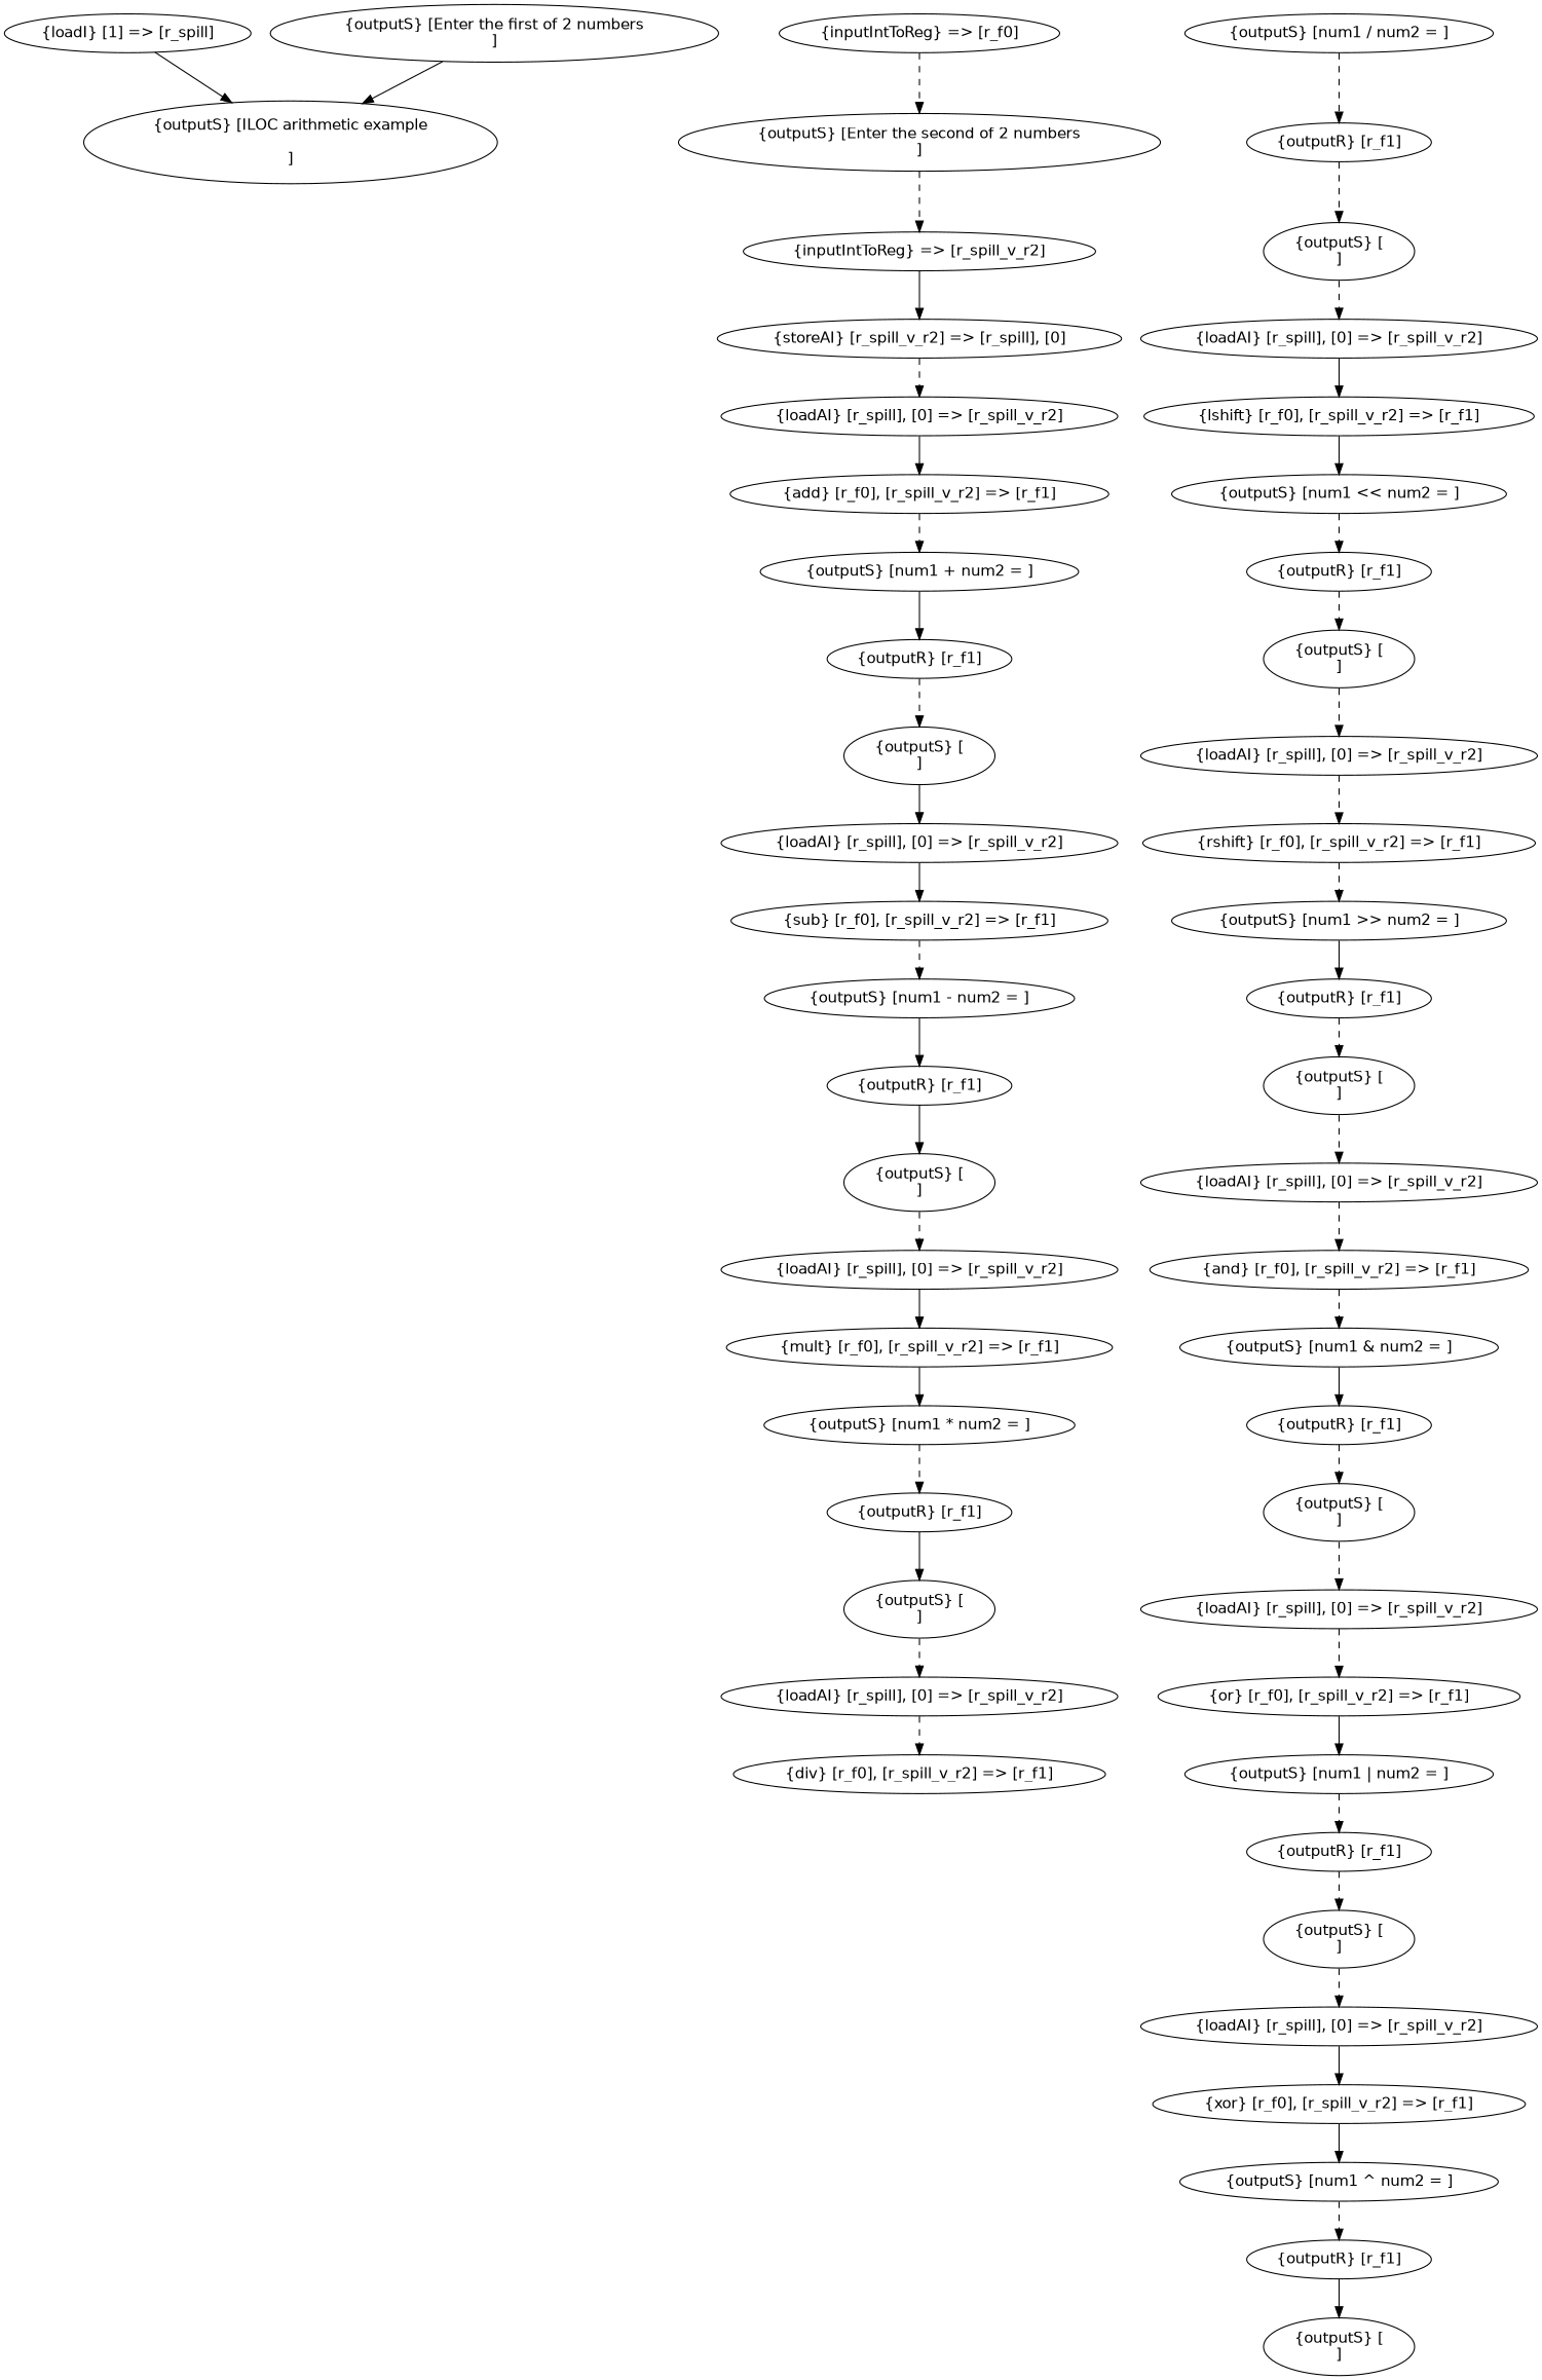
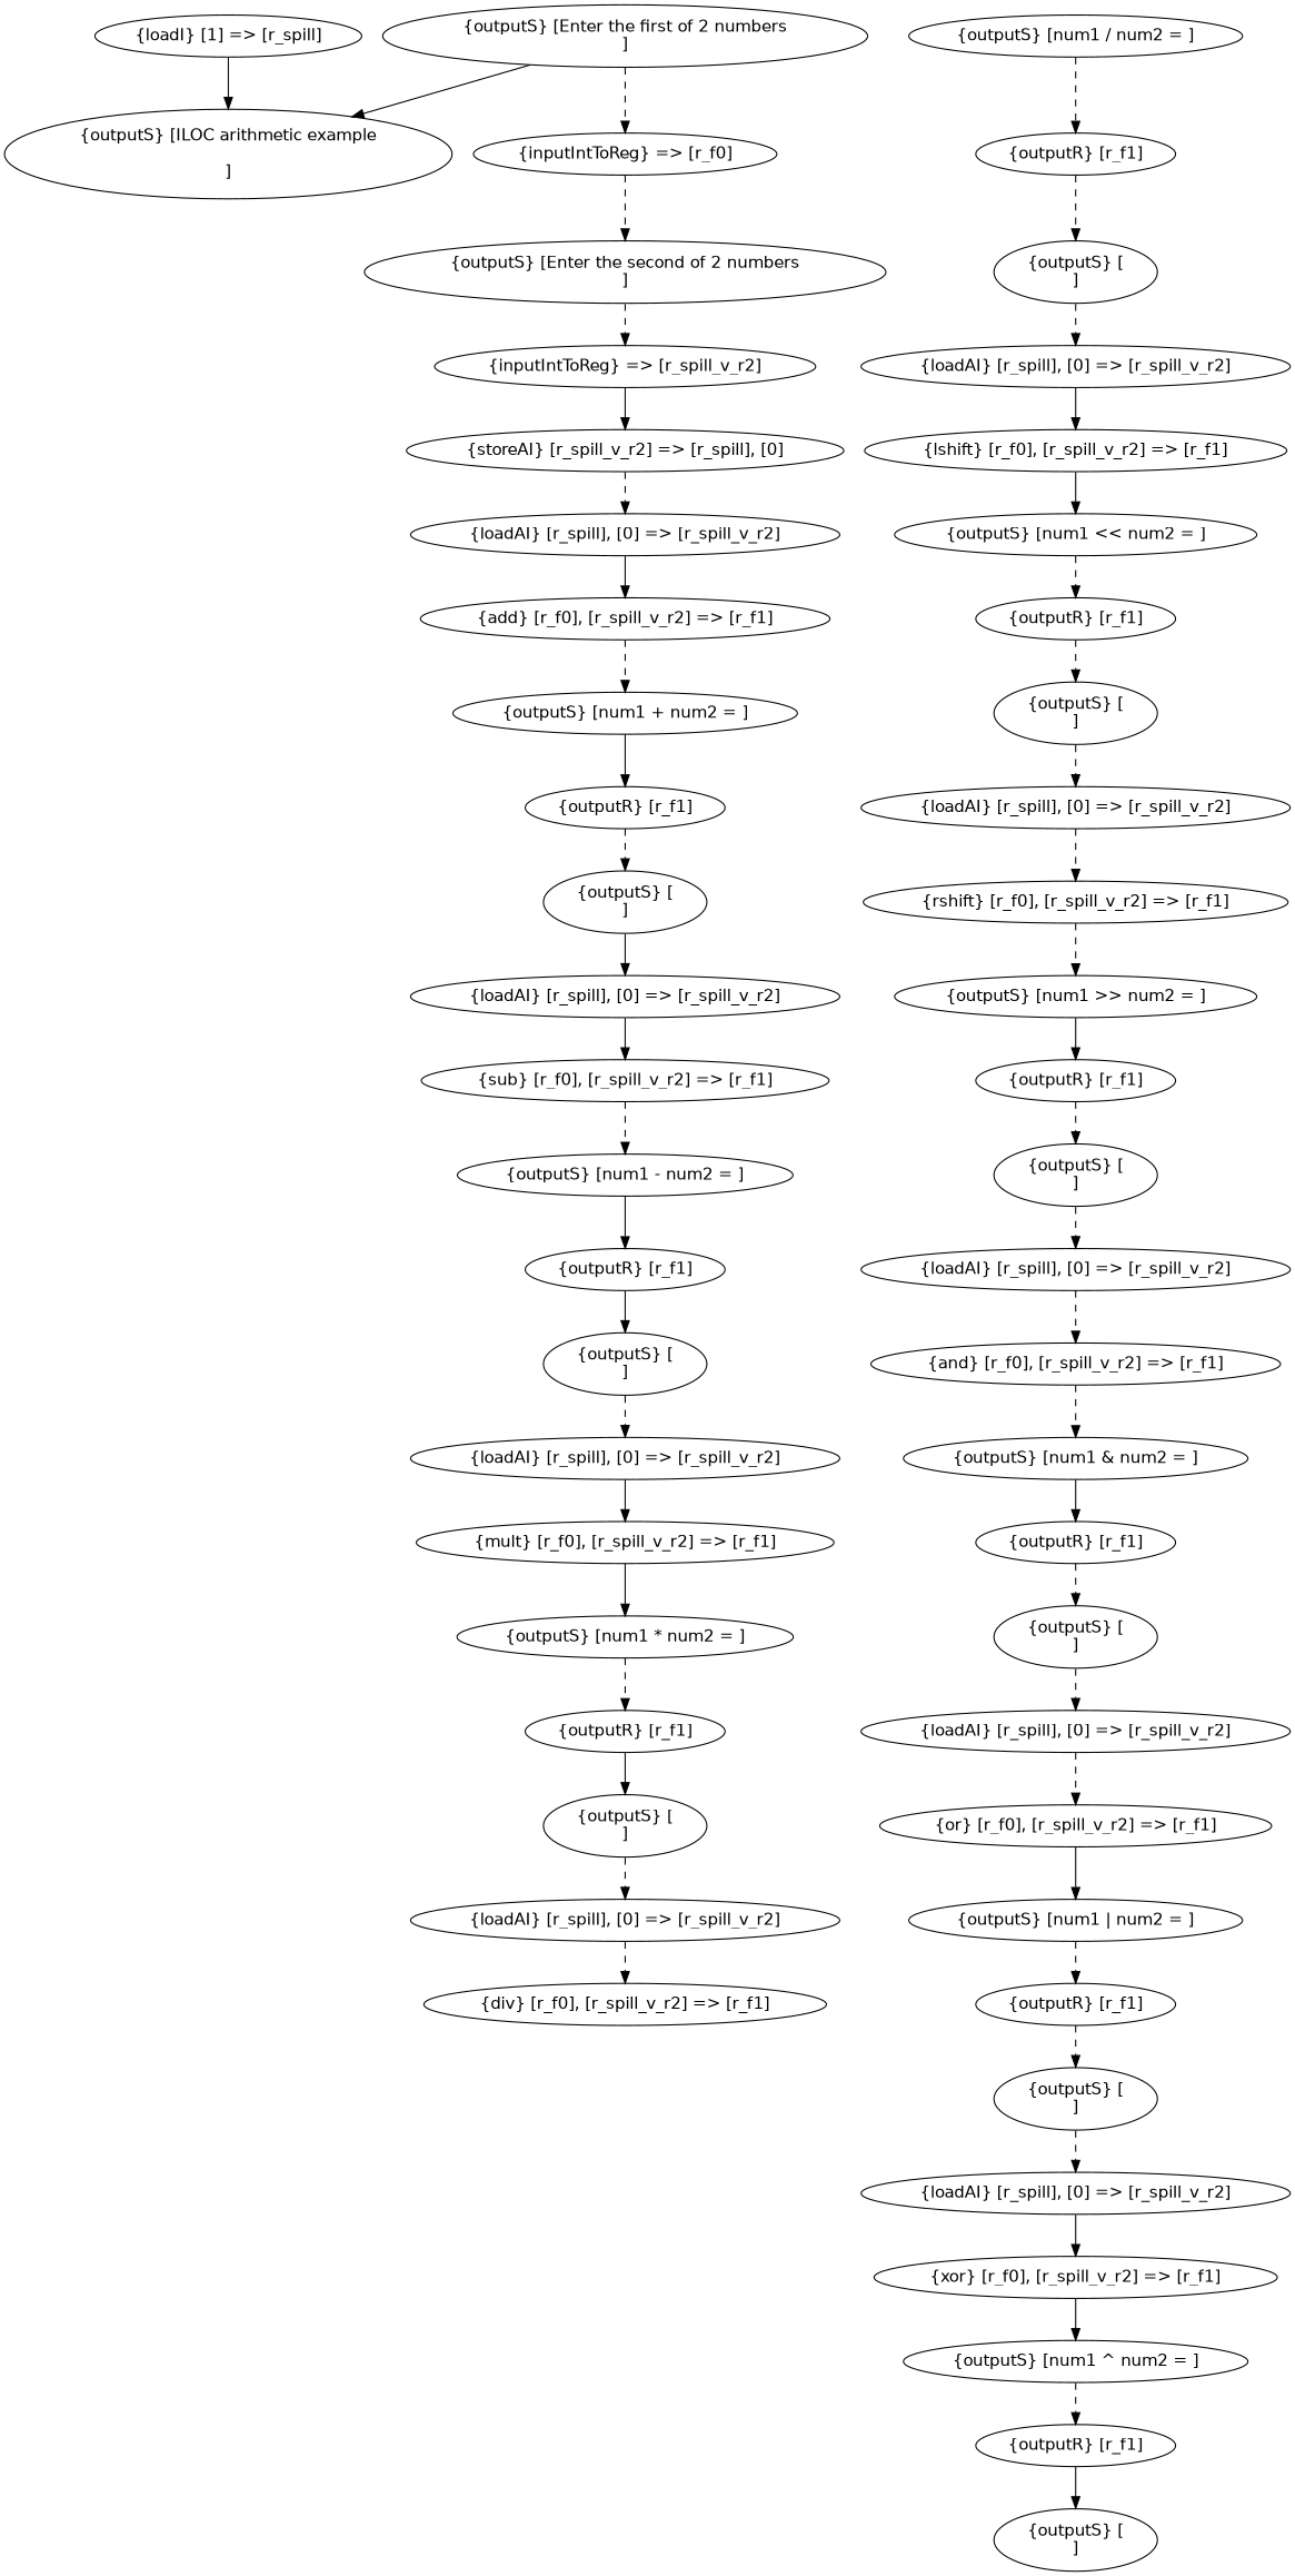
  digraph {
    fontname="DejaVu Sans"
    node [fontname="DejaVu Sans"]
    edge [fontname="DejaVu Sans" style=dashed]
    n1 [label="\{loadI\} \[1\] =\> \[r_spill\]"]
    n2 [label="\{outputS\} \[ILOC arithmetic example\n\n\]"]
    n3 [label="\{outputS\} \[Enter the first of 2 numbers\n\]"]
    n4 [label="\{inputIntToReg\} =\> \[r_f0\]"]
    n5 [label="\{outputS\} \[Enter the second of 2 numbers\n\]"]
    n6 [label="\{inputIntToReg\} =\> \[r_spill_v_r2\]"]
    n7 [label="\{storeAI\} \[r_spill_v_r2\] =\> \[r_spill\], \[0\]"]
    n8 [label="\{loadAI\} \[r_spill\], \[0\] =\> \[r_spill_v_r2\]"]
    n9 [label="\{add\} \[r_f0\], \[r_spill_v_r2\] =\> \[r_f1\]"]
    n10 [label="\{outputS\} \[num1 + num2 = \]"]
    n11 [label="\{outputR\} \[r_f1\]"]
    n12 [label="\{outputS\} \[\n\]"]
    n13 [label="\{loadAI\} \[r_spill\], \[0\] =\> \[r_spill_v_r2\]"]
    n14 [label="\{sub\} \[r_f0\], \[r_spill_v_r2\] =\> \[r_f1\]"]
    n15 [label="\{outputS\} \[num1 - num2 = \]"]
    n16 [label="\{outputR\} \[r_f1\]"]
    n17 [label="\{outputS\} \[\n\]"]
    n18 [label="\{loadAI\} \[r_spill\], \[0\] =\> \[r_spill_v_r2\]"]
    n19 [label="\{mult\} \[r_f0\], \[r_spill_v_r2\] =\> \[r_f1\]"]
    n20 [label="\{outputS\} \[num1 * num2 = \]"]
    n21 [label="\{outputR\} \[r_f1\]"]
    n22 [label="\{outputS\} \[\n\]"]
    n23 [label="\{loadAI\} \[r_spill\], \[0\] =\> \[r_spill_v_r2\]"]
    n24 [label="\{div\} \[r_f0\], \[r_spill_v_r2\] =\> \[r_f1\]"]
    n25 [label="\{outputS\} \[num1 / num2 = \]"]
    n26 [label="\{outputR\} \[r_f1\]"]
    n27 [label="\{outputS\} \[\n\]"]
    n28 [label="\{loadAI\} \[r_spill\], \[0\] =\> \[r_spill_v_r2\]"]
    n29 [label="\{lshift\} \[r_f0\], \[r_spill_v_r2\] =\> \[r_f1\]"]
    n30 [label="\{outputS\} \[num1 \<\< num2 = \]"]
    n31 [label="\{outputR\} \[r_f1\]"]
    n32 [label="\{outputS\} \[\n\]"]
    n33 [label="\{loadAI\} \[r_spill\], \[0\] =\> \[r_spill_v_r2\]"]
    n34 [label="\{rshift\} \[r_f0\], \[r_spill_v_r2\] =\> \[r_f1\]"]
    n35 [label="\{outputS\} \[num1 \>\> num2 = \]"]
    n36 [label="\{outputR\} \[r_f1\]"]
    n37 [label="\{outputS\} \[\n\]"]
    n38 [label="\{loadAI\} \[r_spill\], \[0\] =\> \[r_spill_v_r2\]"]
    n39 [label="\{and\} \[r_f0\], \[r_spill_v_r2\] =\> \[r_f1\]"]
    n40 [label="\{outputS\} \[num1 & num2 = \]"]
    n41 [label="\{outputR\} \[r_f1\]"]
    n42 [label="\{outputS\} \[\n\]"]
    n43 [label="\{loadAI\} \[r_spill\], \[0\] =\> \[r_spill_v_r2\]"]
    n44 [label="\{or\} \[r_f0\], \[r_spill_v_r2\] =\> \[r_f1\]"]
    n45 [label="\{outputS\} \[num1 | num2 = \]"]
    n46 [label="\{outputR\} \[r_f1\]"]
    n47 [label="\{outputS\} \[\n\]"]
    n48 [label="\{loadAI\} \[r_spill\], \[0\] =\> \[r_spill_v_r2\]"]
    n49 [label="\{xor\} \[r_f0\], \[r_spill_v_r2\] =\> \[r_f1\]"]
    n50 [label="\{outputS\} \[num1 ^ num2 = \]"]
    n51 [label="\{outputR\} \[r_f1\]"]
    n52 [label="\{outputS\} \[\n\]"]
    n1 -> n2 [style=solid]
    n3 -> n2 [style=solid]
+   n3 -> n4
    n4 -> n5
    n5 -> n6
    n6 -> n7 [style=solid]
    n7 -> n8
    n8 -> n9 [style=solid]
    n9 -> n10
    n10 -> n11 [style=solid]
    n11 -> n12
    n12 -> n13 [style=solid]
    n13 -> n14 [style=solid]
    n14 -> n15
    n15 -> n16 [style=solid]
    n16 -> n17 [style=solid]
    n17 -> n18
    n18 -> n19 [style=solid]
    n19 -> n20 [style=solid]
    n20 -> n21
    n21 -> n22 [style=solid]
    n22 -> n23
    n23 -> n24
    n25 -> n26
    n26 -> n27
    n27 -> n28
    n28 -> n29 [style=solid]
    n29 -> n30 [style=solid]
    n30 -> n31
    n31 -> n32
    n32 -> n33
    n33 -> n34
    n34 -> n35
    n35 -> n36 [style=solid]
    n36 -> n37
    n37 -> n38
    n38 -> n39
    n39 -> n40
    n40 -> n41 [style=solid]
    n41 -> n42
    n42 -> n43
    n43 -> n44
    n44 -> n45 [style=solid]
    n45 -> n46
    n46 -> n47
    n47 -> n48
    n48 -> n49 [style=solid]
    n49 -> n50 [style=solid]
    n50 -> n51
    n51 -> n52 [style=solid]
  }
